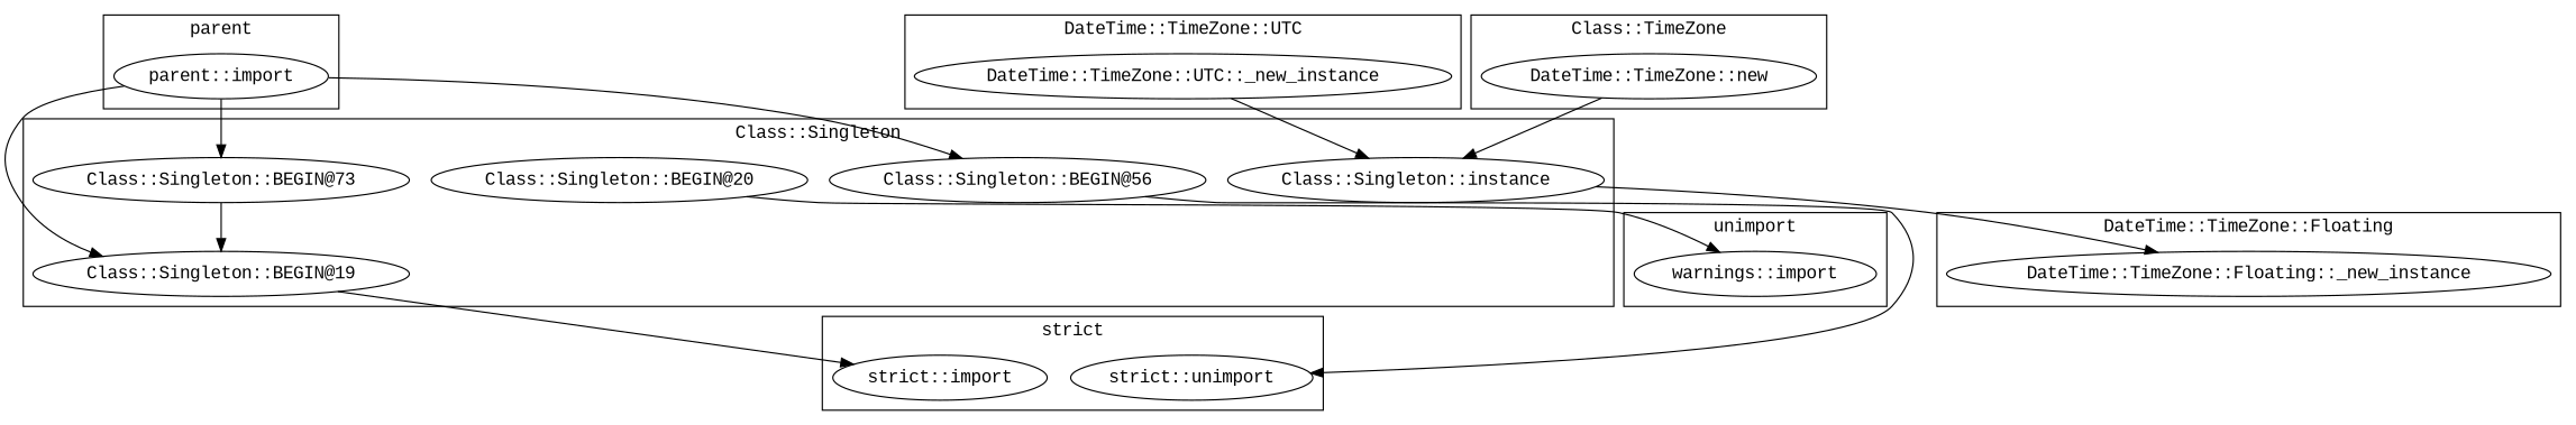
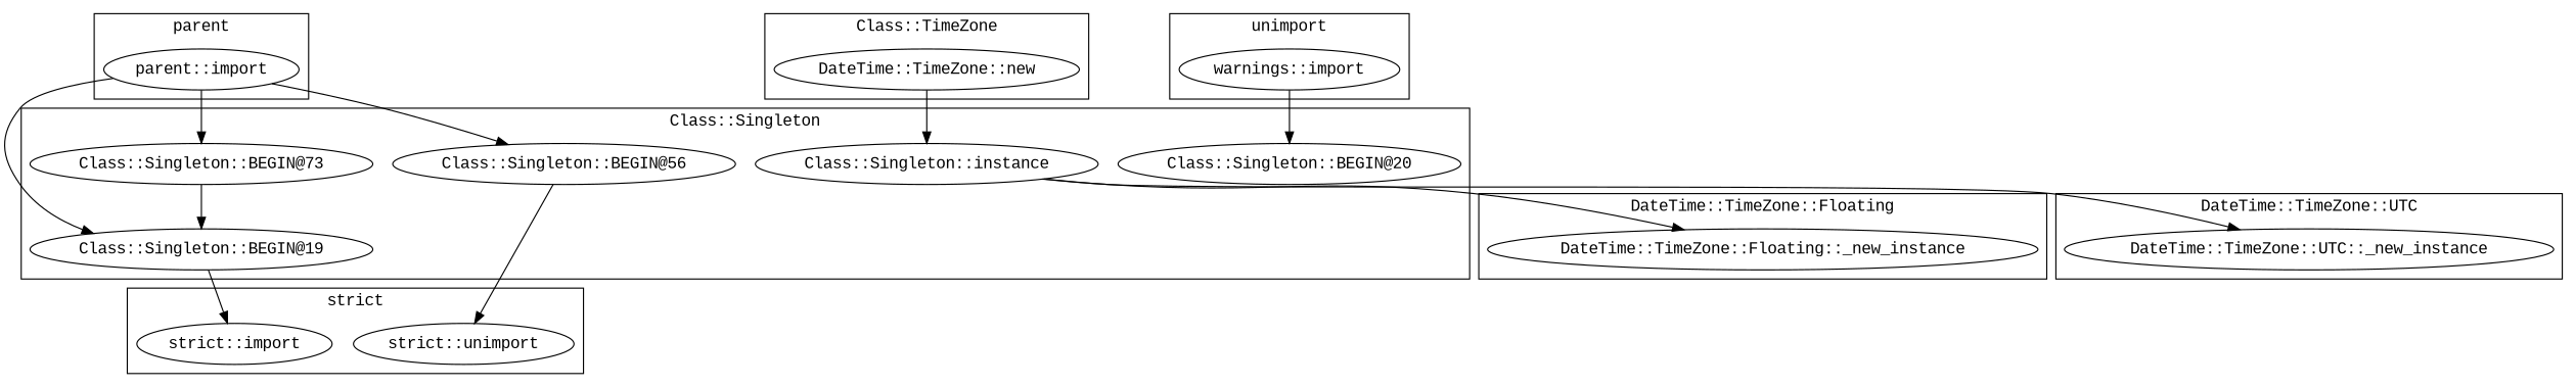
  digraph {
    fontname="Liberation Mono"
    node [fontname="Liberation Mono"]
    edge [fontname="Liberation Mono"]
    "parent::import"
    "DateTime::TimeZone::Floating::_new_instance"
    "DateTime::TimeZone::UTC::_new_instance"
    "DateTime::TimeZone::new"
    "warnings::import"
    "strict::import"
    "strict::unimport"
    "Class::Singleton::BEGIN@19"
    "Class::Singleton::BEGIN@20"
    "Class::Singleton::BEGIN@56"
    "Class::Singleton::BEGIN@73"
    "Class::Singleton::instance"
    subgraph cluster_1 {
      label=parent
      "parent::import"
    }
    subgraph cluster_2 {
      label="DateTime::TimeZone::Floating"
      "DateTime::TimeZone::Floating::_new_instance"
    }
    subgraph cluster_3 {
      label="DateTime::TimeZone::UTC"
      "DateTime::TimeZone::UTC::_new_instance"
    }
    subgraph cluster_4 {
      label="Class::TimeZone"
      "DateTime::TimeZone::new"
    }
    subgraph cluster_5 {
      label=unimport
      "warnings::import"
    }
    subgraph cluster_6 {
      label="strict"
      "strict::import"
      "strict::unimport"
    }
    subgraph cluster_7 {
      label="Class::Singleton"
      "Class::Singleton::BEGIN@19"
      "Class::Singleton::BEGIN@20"
      "Class::Singleton::BEGIN@56"
      "Class::Singleton::BEGIN@73"
      "Class::Singleton::instance"
    }
    "parent::import" -> "Class::Singleton::BEGIN@19"
    "parent::import" -> "Class::Singleton::BEGIN@56"
    "parent::import" -> "Class::Singleton::BEGIN@73"
    "DateTime::TimeZone::new" -> "Class::Singleton::instance"
    "Class::Singleton::BEGIN@19" -> "strict::import"
-   "Class::Singleton::BEGIN@20" -> "warnings::import"
+   "warnings::import" -> "Class::Singleton::BEGIN@20"
    "Class::Singleton::BEGIN@56" -> "strict::unimport"
    "Class::Singleton::BEGIN@73" -> "Class::Singleton::BEGIN@19"
    "Class::Singleton::instance" -> "DateTime::TimeZone::Floating::_new_instance"
-   "DateTime::TimeZone::UTC::_new_instance" -> "Class::Singleton::instance"
+   "Class::Singleton::instance" -> "DateTime::TimeZone::UTC::_new_instance"
  }
